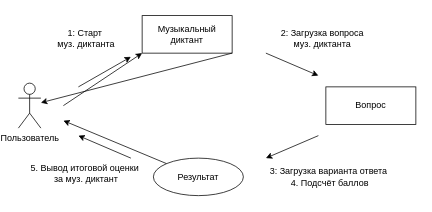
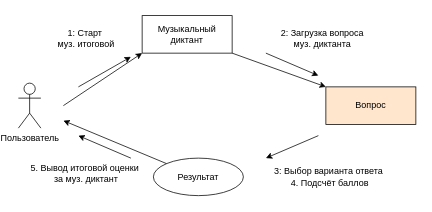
  <mxCell id="0" />
  <mxCell id="1" parent="0" />
  <mxCell id="2" value="Пользователь" style="shape=umlActor;verticalLabelPosition=bottom;verticalAlign=top;html=1;outlineConnect=0;" vertex="1" parent="1"><mxGeometry x="20" y="110" width="30" height="60" as="geometry" /></mxCell>
  <mxCell id="3" value="Музыкальный диктант" style="rounded=0;whiteSpace=wrap;html=1;" vertex="1" parent="1"><mxGeometry x="185" y="20" width="120" height="50" as="geometry" /></mxCell>
  <mxCell id="4" value="" style="endArrow=classic;html=1;rounded=0;entryX=0;entryY=1;entryDx=0;entryDy=0;" edge="1" parent="1" target="3"><mxGeometry width="50" height="50" relative="1" as="geometry"><mxPoint x="80" y="140" as="sourcePoint" /><mxPoint x="500" y="130" as="targetPoint" /></mxGeometry></mxCell>
  <mxCell id="5" value="" style="endArrow=classic;html=1;rounded=0;" edge="1" parent="1"><mxGeometry width="50" height="50" relative="1" as="geometry"><mxPoint x="100" y="115" as="sourcePoint" /><mxPoint x="170" y="75" as="targetPoint" /></mxGeometry></mxCell>
- <mxCell id="6" value="1: Старт&amp;nbsp;&lt;div&gt;муз. диктанта&lt;/div&gt;" style="text;html=1;align=center;verticalAlign=middle;resizable=0;points=[];autosize=1;strokeColor=none;fillColor=none;" vertex="1" parent="1"><mxGeometry x="60" y="30" width="100" height="40" as="geometry" /></mxCell>
- <mxCell id="7" value="Вопрос" style="rounded=0;whiteSpace=wrap;html=1;" vertex="1" parent="1"><mxGeometry x="430" y="115" width="120" height="50" as="geometry" /></mxCell>
- <mxCell id="8" value="" style="endArrow=classic;html=1;rounded=0;exitX=1;exitY=1;exitDx=0;exitDy=0;" edge="1" parent="1" source="3" target="2"><mxGeometry width="50" height="50" relative="1" as="geometry"><mxPoint x="450" y="180" as="sourcePoint" /><mxPoint x="500" y="130" as="targetPoint" /></mxGeometry></mxCell>
+ <mxCell id="6" value="1: Старт&amp;nbsp;&lt;div&gt;муз. итоговой&lt;/div&gt;" style="text;html=1;align=center;verticalAlign=middle;resizable=0;points=[];autosize=1;strokeColor=none;fillColor=none;" vertex="1" parent="1"><mxGeometry x="60" y="30" width="100" height="40" as="geometry" /></mxCell>
+ <mxCell id="7" value="Вопрос" style="rounded=0;whiteSpace=wrap;html=1;fillColor=#ffe6cc;" vertex="1" parent="1"><mxGeometry x="430" y="115" width="120" height="50" as="geometry" /></mxCell>
+ <mxCell id="8" value="" style="endArrow=classic;html=1;rounded=0;exitX=1;exitY=1;exitDx=0;exitDy=0;entryX=0;entryY=0;entryDx=0;entryDy=0;" edge="1" parent="1" source="3" target="7"><mxGeometry width="50" height="50" relative="1" as="geometry"><mxPoint x="450" y="180" as="sourcePoint" /><mxPoint x="500" y="130" as="targetPoint" /></mxGeometry></mxCell>
  <mxCell id="9" value="2: Загрузка вопроса&lt;div&gt;муз. диктанта&lt;/div&gt;" style="text;html=1;align=center;verticalAlign=middle;resizable=0;points=[];autosize=1;strokeColor=none;fillColor=none;" vertex="1" parent="1"><mxGeometry x="360" y="30" width="130" height="40" as="geometry" /></mxCell>
  <mxCell id="10" value="" style="endArrow=classic;html=1;rounded=0;" edge="1" parent="1"><mxGeometry width="50" height="50" relative="1" as="geometry"><mxPoint x="350" y="70" as="sourcePoint" /><mxPoint x="420" y="100" as="targetPoint" /></mxGeometry></mxCell>
  <mxCell id="11" value="Результат" style="ellipse;whiteSpace=wrap;html=1;" vertex="1" parent="1"><mxGeometry x="200" y="210" width="120" height="50" as="geometry" /></mxCell>
- <mxCell id="12" value="3: Загрузка варианта ответа&amp;nbsp;&lt;div&gt;4. Подсчёт баллов&lt;/div&gt;" style="text;html=1;align=center;verticalAlign=middle;resizable=0;points=[];autosize=1;strokeColor=none;fillColor=none;" vertex="1" parent="1"><mxGeometry x="350" y="215" width="170" height="40" as="geometry" /></mxCell>
+ <mxCell id="12" value="3: Выбор варианта ответа&amp;nbsp;&lt;div&gt;4. Подсчёт баллов&lt;/div&gt;" style="text;html=1;align=center;verticalAlign=middle;resizable=0;points=[];autosize=1;strokeColor=none;fillColor=none;" vertex="1" parent="1"><mxGeometry x="350" y="215" width="170" height="40" as="geometry" /></mxCell>
  <mxCell id="13" value="" style="endArrow=classic;html=1;rounded=0;exitX=0;exitY=0;exitDx=0;exitDy=0;" edge="1" parent="1" source="11"><mxGeometry width="50" height="50" relative="1" as="geometry"><mxPoint x="450" y="180" as="sourcePoint" /><mxPoint x="80" y="160" as="targetPoint" /></mxGeometry></mxCell>
  <mxCell id="14" value="" style="endArrow=classic;html=1;rounded=0;" edge="1" parent="1"><mxGeometry width="50" height="50" relative="1" as="geometry"><mxPoint x="170" y="210" as="sourcePoint" /><mxPoint x="100" y="180" as="targetPoint" /></mxGeometry></mxCell>
  <mxCell id="15" value="5. Вывод итоговой оценки&amp;nbsp;&lt;div&gt;за муз. диктант&lt;/div&gt;" style="text;html=1;align=center;verticalAlign=middle;resizable=0;points=[];autosize=1;strokeColor=none;fillColor=none;" vertex="1" parent="1"><mxGeometry x="25" y="210" width="170" height="40" as="geometry" /></mxCell>
  <mxCell id="16" value="" style="endArrow=classic;html=1;rounded=0;" edge="1" parent="1"><mxGeometry width="50" height="50" relative="1" as="geometry"><mxPoint x="420" y="180" as="sourcePoint" /><mxPoint x="350" y="210" as="targetPoint" /></mxGeometry></mxCell>
